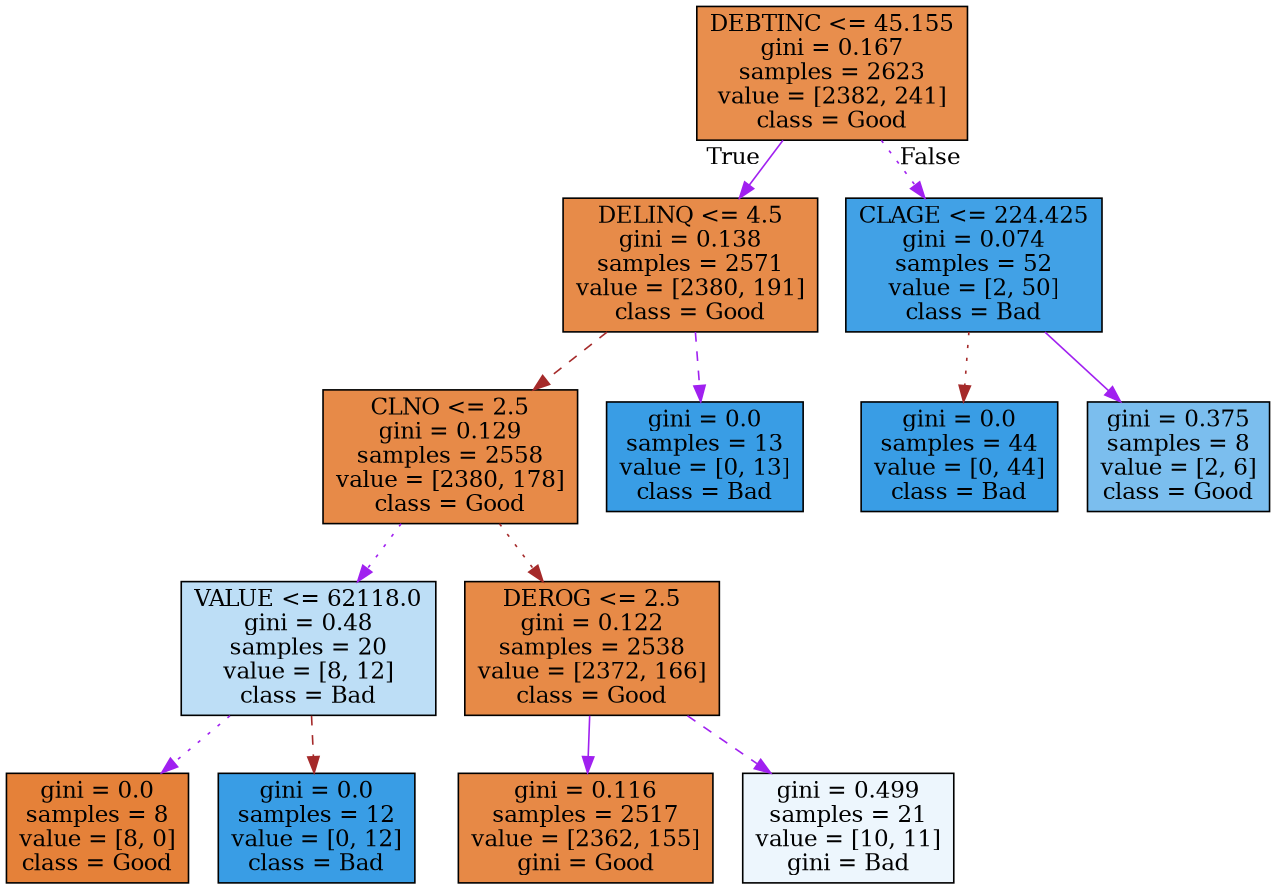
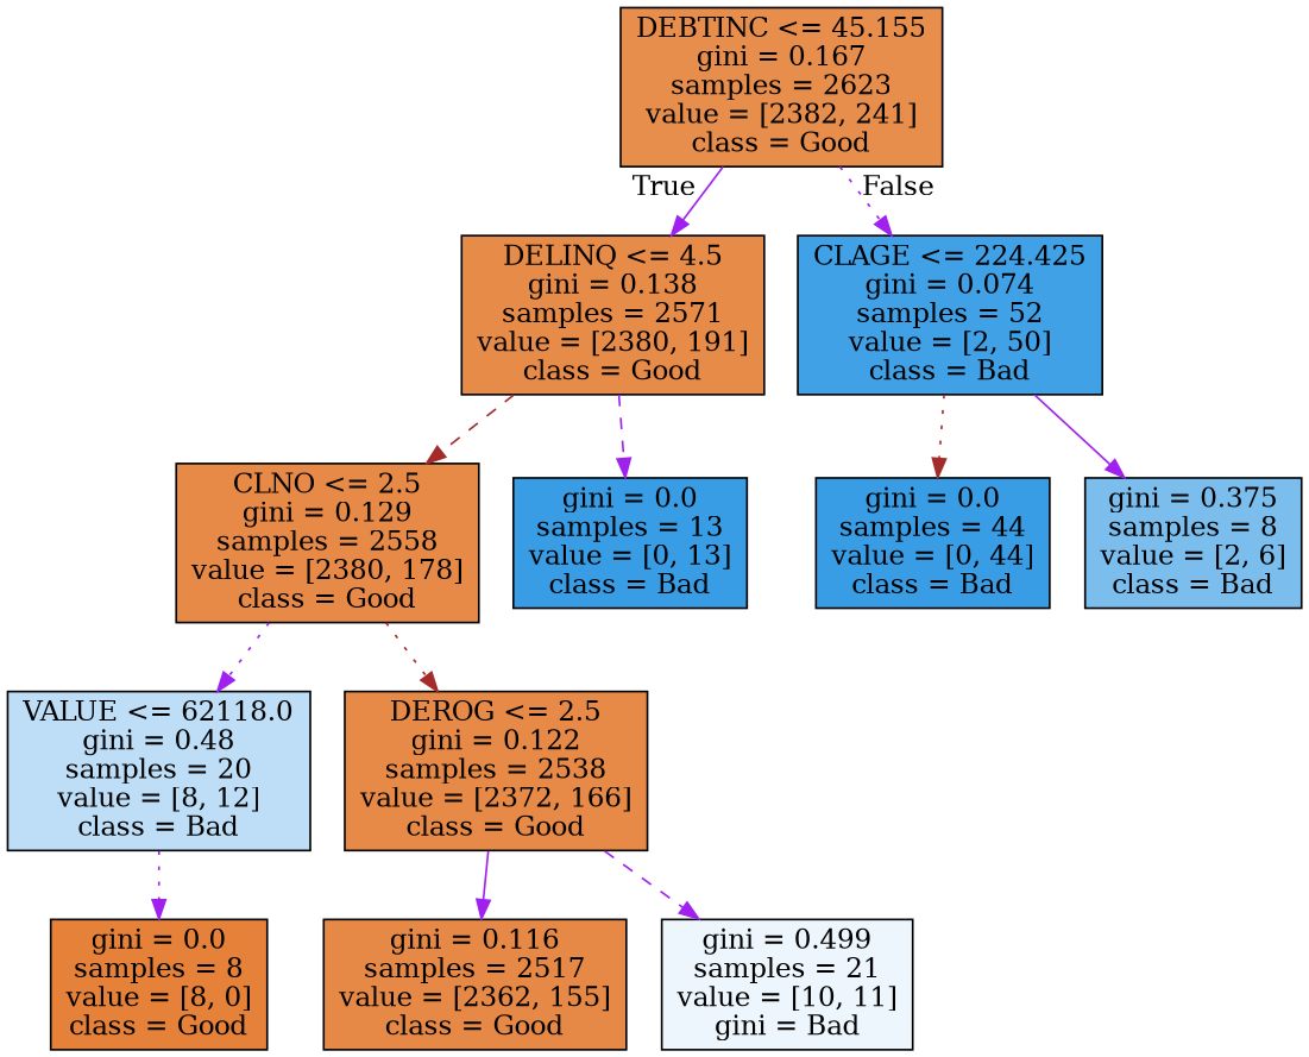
  digraph {
    node [color=black fillcolor="#399de5" shape=box style=filled]
    edge [color=purple style=dotted]
    n1 [fillcolor="#e88e4d" label="DEBTINC <= 45.155\ngini = 0.167\nsamples = 2623\nvalue = [2382, 241]\nclass = Good"]
    n2 [fillcolor="#e78b49" label="DELINQ <= 4.5\ngini = 0.138\nsamples = 2571\nvalue = [2380, 191]\nclass = Good"]
    n3 [fillcolor="#41a1e6" label="CLAGE <= 224.425\ngini = 0.074\nsamples = 52\nvalue = [2, 50]\nclass = Bad"]
    n4 [fillcolor="#e78a48" label="CLNO <= 2.5\ngini = 0.129\nsamples = 2558\nvalue = [2380, 178]\nclass = Good"]
    n5 [label="gini = 0.0\nsamples = 13\nvalue = [0, 13]\nclass = Bad"]
    n6 [label="gini = 0.0\nsamples = 44\nvalue = [0, 44]\nclass = Bad"]
-   n7 [fillcolor="#7bbeee" label="gini = 0.375\nsamples = 8\nvalue = [2, 6]\nclass = Good"]
+   n7 [fillcolor="#7bbeee" label="gini = 0.375\nsamples = 8\nvalue = [2, 6]\nclass = Bad"]
    n8 [fillcolor="#bddef6" label="VALUE <= 62118.0\ngini = 0.48\nsamples = 20\nvalue = [8, 12]\nclass = Bad"]
    n9 [fillcolor="#e78a47" label="DEROG <= 2.5\ngini = 0.122\nsamples = 2538\nvalue = [2372, 166]\nclass = Good"]
    n10 [fillcolor="#e58139" label="gini = 0.0\nsamples = 8\nvalue = [8, 0]\nclass = Good"]
-   n11 [label="gini = 0.0\nsamples = 12\nvalue = [0, 12]\nclass = Bad"]
-   n12 [fillcolor="#e78946" label="gini = 0.116\nsamples = 2517\nvalue = [2362, 155]\ngini = Good"]
+   n12 [fillcolor="#e78946" label="gini = 0.116\nsamples = 2517\nvalue = [2362, 155]\nclass = Good"]
    n13 [fillcolor="#edf6fd" label="gini = 0.499\nsamples = 21\nvalue = [10, 11]\ngini = Bad"]
    n1 -> n2 [headlabel=True labelangle=45 labeldistance=2.5 style=solid]
    n1 -> n3 [headlabel=False labelangle=-45 labeldistance=2.5]
    n2 -> n4 [color=brown style=dashed]
    n2 -> n5 [style=dashed]
    n3 -> n6 [color=brown]
    n3 -> n7 [style=solid]
    n4 -> n8
    n4 -> n9 [color=brown]
    n8 -> n10
-   n8 -> n11 [color=brown style=dashed]
    n9 -> n12 [style=solid]
    n9 -> n13 [style=dashed]
  }
